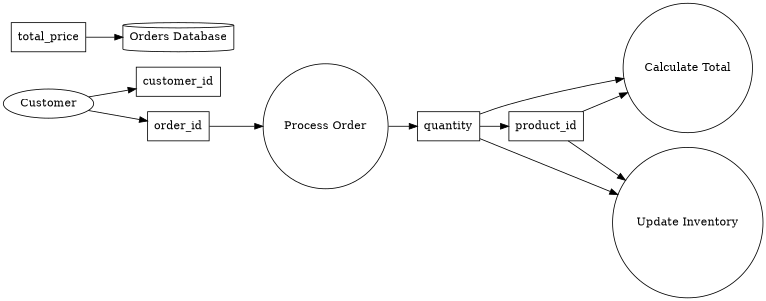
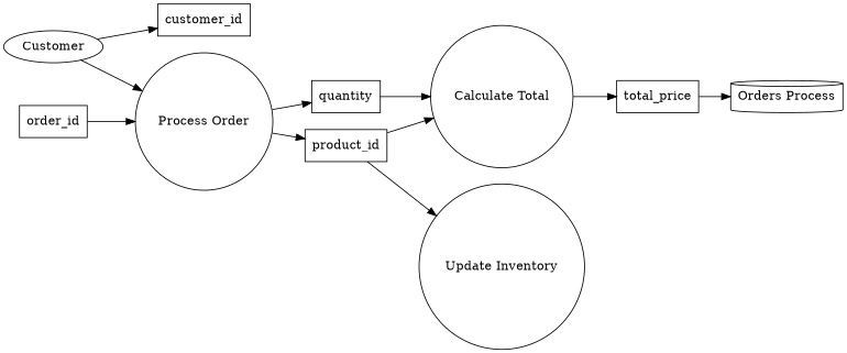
  digraph {
    rankdir=LR
    node [shape=record]
    n1 [label=Customer shape=ellipse]
    n2 [label=customer_id]
    n3 [label=order_id]
    n4 [label="Process Order" shape=circle]
    n5 [label=product_id]
    n6 [label=quantity]
    n7 [label="Calculate Total" shape=circle]
    n8 [label="Update Inventory" shape=circle]
    n9 [label=total_price]
-   n10 [label="Orders Database" shape=cylinder]
+   n10 [label="Orders Process" shape=cylinder]
    n1 -> n2
-   n1 -> n3
+   n1 -> n4
    n3 -> n4
-   n6 -> n5
+   n4 -> n5
    n4 -> n6
    n5 -> n7
    n5 -> n8
    n6 -> n7
-   n6 -> n8
+   n7 -> n9
    n9 -> n10
  }
